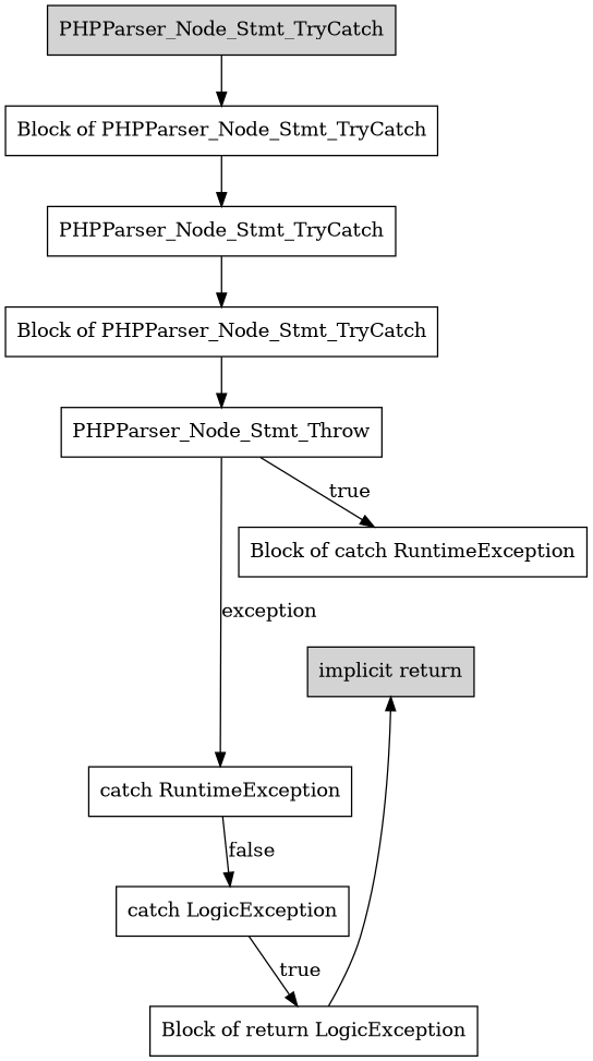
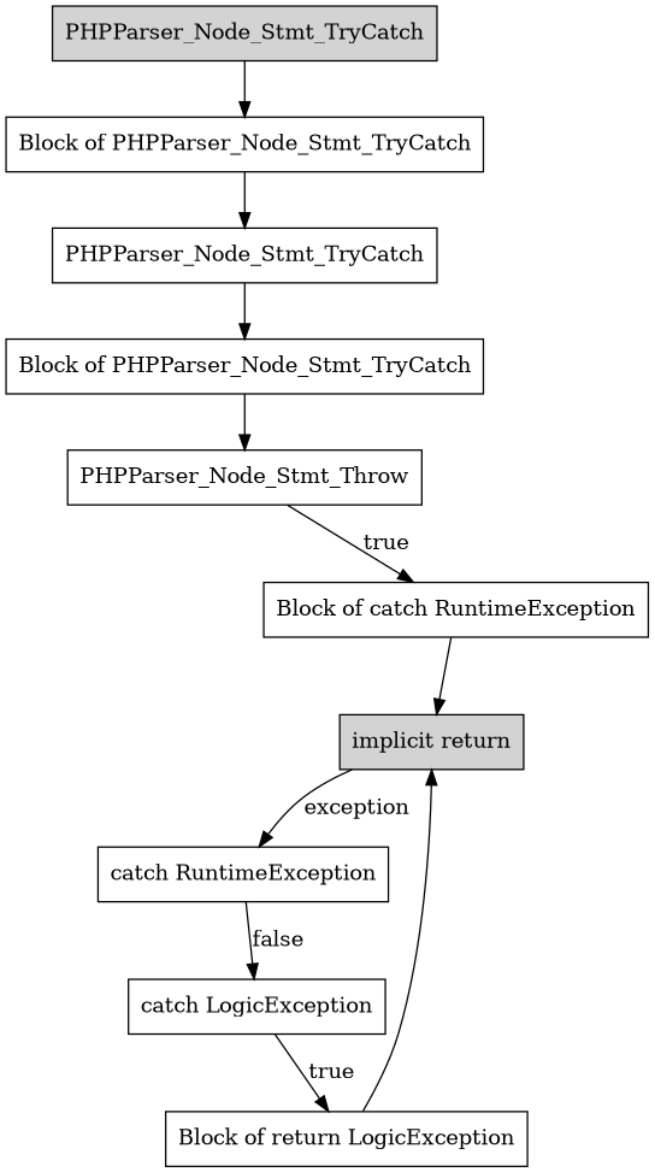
  digraph {
    node [shape=box]
    n1 [label="implicit return" style=filled]
    n2 [label=PHPParser_Node_Stmt_TryCatch style=filled]
    n3 [label="Block of PHPParser_Node_Stmt_TryCatch"]
    n4 [label=PHPParser_Node_Stmt_TryCatch]
    n5 [label="Block of PHPParser_Node_Stmt_TryCatch"]
    n6 [label=PHPParser_Node_Stmt_Throw]
    n7 [label="catch RuntimeException"]
    n8 [label="Block of catch RuntimeException"]
    n9 [label="catch LogicException"]
    n10 [label="Block of return LogicException"]
    n2 -> n3
    n3 -> n4
    n4 -> n5
    n5 -> n6
-   n6 -> n7 [label=exception]
+   n1 -> n7 [label=exception]
    n6 -> n8 [label=true]
    n7 -> n9 [label=false]
+   n8 -> n1
    n9 -> n10 [label=true]
    n10 -> n1
  }
